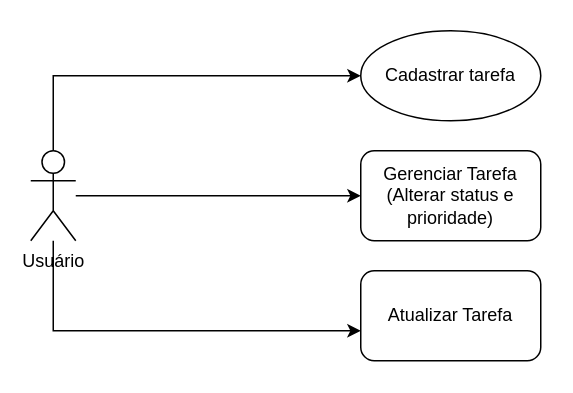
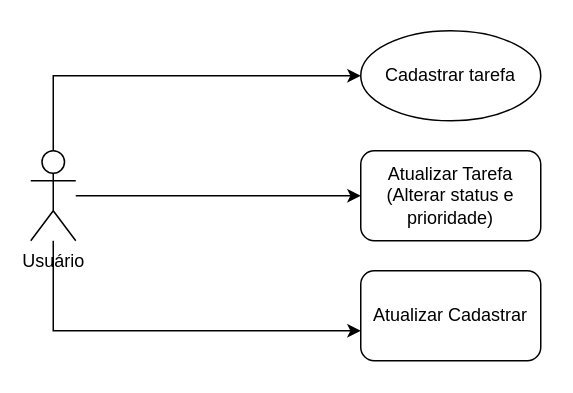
  <mxCell id="0" />
  <mxCell id="1" parent="0" />
  <mxCell id="2" value="&lt;div&gt;&lt;br&gt;&lt;/div&gt;Cadastrar tarefa&lt;div&gt;&lt;br&gt;&lt;/div&gt;" style="ellipse;whiteSpace=wrap;html=1;" vertex="1" parent="1"><mxGeometry x="240" y="20" width="120" height="60" as="geometry" /></mxCell>
- <mxCell id="3" value="Gerenciar Tarefa (Alterar status e prioridade)" style="rounded=1;whiteSpace=wrap;html=1;" vertex="1" parent="1"><mxGeometry x="240" y="100" width="120" height="60" as="geometry" /></mxCell>
+ <mxCell id="3" value="Atualizar Tarefa (Alterar status e prioridade)" style="rounded=1;whiteSpace=wrap;html=1;" vertex="1" parent="1"><mxGeometry x="240" y="100" width="120" height="60" as="geometry" /></mxCell>
  <mxCell id="4" style="edgeStyle=orthogonalEdgeStyle;rounded=0;orthogonalLoop=1;jettySize=auto;html=1;exitX=0.5;exitY=0;exitDx=0;exitDy=0;exitPerimeter=0;" edge="1" parent="1" source="7" target="2"><mxGeometry relative="1" as="geometry"><Array as="points"><mxPoint x="35" y="50" /></Array></mxGeometry></mxCell>
  <mxCell id="5" style="edgeStyle=orthogonalEdgeStyle;rounded=0;orthogonalLoop=1;jettySize=auto;html=1;" edge="1" parent="1" source="7" target="3"><mxGeometry relative="1" as="geometry" /></mxCell>
  <mxCell id="6" style="edgeStyle=orthogonalEdgeStyle;rounded=0;orthogonalLoop=1;jettySize=auto;html=1;" edge="1" parent="1" source="7" target="8"><mxGeometry relative="1" as="geometry"><Array as="points"><mxPoint x="35" y="220" /></Array></mxGeometry></mxCell>
  <mxCell id="7" value="Usuário" style="shape=umlActor;verticalLabelPosition=bottom;verticalAlign=top;html=1;outlineConnect=0;" vertex="1" parent="1"><mxGeometry x="20" y="100" width="30" height="60" as="geometry" /></mxCell>
- <mxCell id="8" value="&lt;div&gt;&lt;br&gt;&lt;/div&gt;Atualizar Tarefa&lt;div&gt;&lt;br&gt;&lt;/div&gt;" style="rounded=1;whiteSpace=wrap;html=1;" vertex="1" parent="1"><mxGeometry x="240" y="180" width="120" height="60" as="geometry" /></mxCell>
+ <mxCell id="8" value="&lt;div&gt;&lt;br&gt;&lt;/div&gt;Atualizar Cadastrar&lt;div&gt;&lt;br&gt;&lt;/div&gt;" style="rounded=1;whiteSpace=wrap;html=1;" vertex="1" parent="1"><mxGeometry x="240" y="180" width="120" height="60" as="geometry" /></mxCell>
